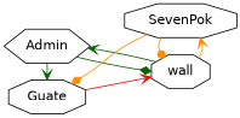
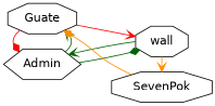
  digraph {
    fontname="DejaVu Sans"
    rankdir=LR
    node [fontname="DejaVu Sans" shape=octagon]
    edge [arrowhead=vee color=darkgreen fontname="DejaVu Sans"]
    n1 [label=Admin shape=hexagon]
    n2 [label=Guate]
    n3 [label=wall]
    n4 [label=SevenPok]
    subgraph sub_1 {
      rank=same
      n1
      n2
    }
    subgraph sub_2 {
      rank=same
      n3
      n4
    }
    n1 -> n2
    n1 -> n3 [arrowhead=diamond]
+   n2 -> n1 [arrowhead=diamond color=red]
    n2 -> n3 [color=red]
    n3 -> n1
    n3 -> n4 [color=darkorange]
    n4 -> n2 [arrowhead=diamond color=darkorange]
-   n4 -> n3 [arrowhead=dot color=darkorange]
  }
